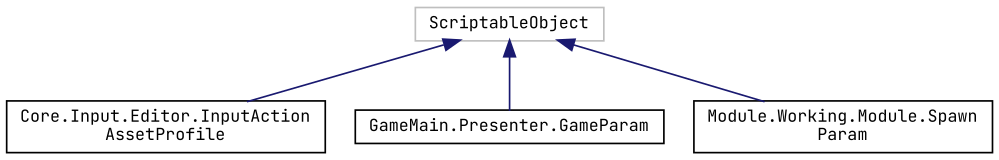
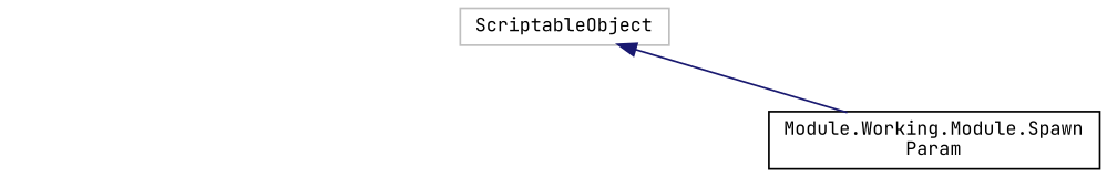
  digraph {
    fontname="JetBrains Mono"
    rankdir=TB
    node [color=black fillcolor=white fontname="JetBrains Mono" fontsize=10 shape=record style=filled]
    edge [color=midnightblue dir=back fontname="JetBrains Mono" fontsize=10 labelfontname=Helvetica labelfontsize=10 style=solid]
    n1 [color=grey75 height=0.2 label=ScriptableObject width=0.4]
-   n2 [height=0.2 label="Core.Input.Editor.InputAction\lAssetProfile" width=0.4]
-   n3 [height=0.2 label="GameMain.Presenter.GameParam" width=0.4]
    n4 [height=0.2 label="Module.Working.Module.Spawn\lParam" width=0.4]
-   n1 -> n2
-   n1 -> n3
    n1 -> n4
  }
